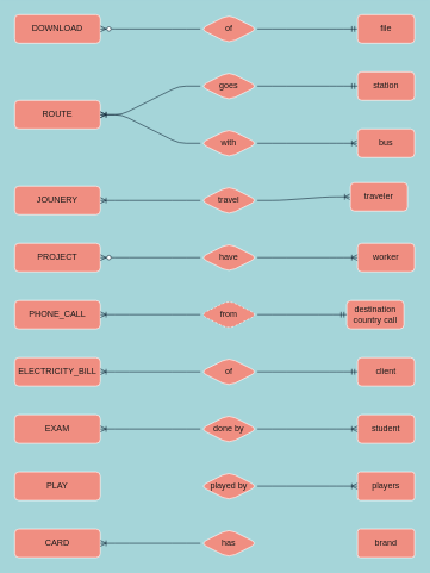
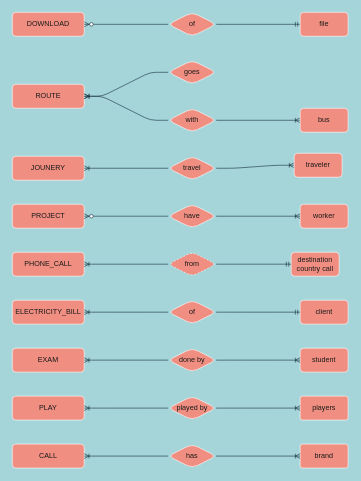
  <mxCell id="0" />
  <mxCell id="1" parent="0" />
  <mxCell id="2" value="DOWNLOAD" style="whiteSpace=wrap;html=1;fillColor=#F08E81;strokeColor=#FFFFFF;fontColor=#1A1A1A;rounded=1;" vertex="1" parent="1"><mxGeometry x="20" y="20" width="120" height="40" as="geometry" /></mxCell>
  <mxCell id="3" value="of" style="rhombus;whiteSpace=wrap;html=1;fillColor=#F08E81;strokeColor=#FFFFFF;fontColor=#1A1A1A;rounded=1;" vertex="1" parent="1"><mxGeometry x="280" y="20" width="80" height="40" as="geometry" /></mxCell>
  <mxCell id="4" value="" style="edgeStyle=entityRelationEdgeStyle;fontSize=12;html=1;endArrow=ERzeroToMany;endFill=1;strokeColor=#182E3E;fontColor=#1A1A1A;rounded=1;labelBackgroundColor=#B0E3E6;" edge="1" parent="1" source="3" target="2"><mxGeometry width="100" height="100" relative="1" as="geometry"><mxPoint x="170" y="260" as="sourcePoint" /><mxPoint x="380" y="140" as="targetPoint" /></mxGeometry></mxCell>
  <mxCell id="5" value="" style="edgeStyle=entityRelationEdgeStyle;fontSize=12;html=1;endArrow=ERmandOne;strokeColor=#182E3E;fontColor=#1A1A1A;rounded=1;labelBackgroundColor=#B0E3E6;" edge="1" parent="1" source="3" target="27"><mxGeometry width="100" height="100" relative="1" as="geometry"><mxPoint x="280" y="240" as="sourcePoint" /><mxPoint x="500" y="40" as="targetPoint" /></mxGeometry></mxCell>
  <mxCell id="6" value="ROUTE" style="whiteSpace=wrap;html=1;fillColor=#F08E81;strokeColor=#FFFFFF;fontColor=#1A1A1A;rounded=1;" vertex="1" parent="1"><mxGeometry x="20" y="140" width="120" height="40" as="geometry" /></mxCell>
  <mxCell id="7" value="goes" style="rhombus;whiteSpace=wrap;html=1;fillColor=#F08E81;strokeColor=#FFFFFF;fontColor=#1A1A1A;rounded=1;" vertex="1" parent="1"><mxGeometry x="280" y="100" width="80" height="40" as="geometry" /></mxCell>
  <mxCell id="8" value="JOUNERY" style="whiteSpace=wrap;html=1;fillColor=#F08E81;strokeColor=#FFFFFF;fontColor=#1A1A1A;rounded=1;" vertex="1" parent="1"><mxGeometry x="20" y="260" width="120" height="40" as="geometry" /></mxCell>
  <mxCell id="9" value="travel" style="rhombus;whiteSpace=wrap;html=1;fillColor=#F08E81;strokeColor=#FFFFFF;fontColor=#1A1A1A;rounded=1;" vertex="1" parent="1"><mxGeometry x="280" y="260" width="80" height="40" as="geometry" /></mxCell>
  <mxCell id="10" value="PROJECT" style="whiteSpace=wrap;html=1;fillColor=#F08E81;strokeColor=#FFFFFF;fontColor=#1A1A1A;rounded=1;" vertex="1" parent="1"><mxGeometry x="20" y="340" width="120" height="40" as="geometry" /></mxCell>
  <mxCell id="11" value="have" style="rhombus;whiteSpace=wrap;html=1;fillColor=#F08E81;strokeColor=#FFFFFF;fontColor=#1A1A1A;rounded=1;" vertex="1" parent="1"><mxGeometry x="280" y="340" width="80" height="40" as="geometry" /></mxCell>
  <mxCell id="12" value="PHONE_CALL" style="whiteSpace=wrap;html=1;fillColor=#F08E81;strokeColor=#FFFFFF;fontColor=#1A1A1A;rounded=1;" vertex="1" parent="1"><mxGeometry x="20" y="420" width="120" height="40" as="geometry" /></mxCell>
  <mxCell id="13" value="from" style="rhombus;whiteSpace=wrap;html=1;fillColor=#F08E81;strokeColor=#FFFFFF;fontColor=#1A1A1A;rounded=1;dashed=1;" vertex="1" parent="1"><mxGeometry x="280" y="420" width="80" height="40" as="geometry" /></mxCell>
  <mxCell id="14" value="ELECTRICITY_BILL" style="whiteSpace=wrap;html=1;fillColor=#F08E81;strokeColor=#FFFFFF;fontColor=#1A1A1A;rounded=1;" vertex="1" parent="1"><mxGeometry x="20" y="500" width="120" height="40" as="geometry" /></mxCell>
  <mxCell id="15" value="of" style="rhombus;whiteSpace=wrap;html=1;fillColor=#F08E81;strokeColor=#FFFFFF;fontColor=#1A1A1A;rounded=1;" vertex="1" parent="1"><mxGeometry x="280" y="500" width="80" height="40" as="geometry" /></mxCell>
  <mxCell id="16" value="EXAM" style="whiteSpace=wrap;html=1;fillColor=#F08E81;strokeColor=#FFFFFF;fontColor=#1A1A1A;rounded=1;" vertex="1" parent="1"><mxGeometry x="20" y="580" width="120" height="40" as="geometry" /></mxCell>
  <mxCell id="17" value="done by" style="rhombus;whiteSpace=wrap;html=1;fillColor=#F08E81;strokeColor=#FFFFFF;fontColor=#1A1A1A;rounded=1;" vertex="1" parent="1"><mxGeometry x="280" y="580" width="80" height="40" as="geometry" /></mxCell>
  <mxCell id="18" value="PLAY" style="whiteSpace=wrap;html=1;fillColor=#F08E81;strokeColor=#FFFFFF;fontColor=#1A1A1A;rounded=1;" vertex="1" parent="1"><mxGeometry x="20" y="660" width="120" height="40" as="geometry" /></mxCell>
  <mxCell id="19" value="played by" style="rhombus;whiteSpace=wrap;html=1;fillColor=#F08E81;strokeColor=#FFFFFF;fontColor=#1A1A1A;rounded=1;" vertex="1" parent="1"><mxGeometry x="280" y="660" width="80" height="40" as="geometry" /></mxCell>
- <mxCell id="20" value="CARD" style="whiteSpace=wrap;html=1;fillColor=#F08E81;strokeColor=#FFFFFF;fontColor=#1A1A1A;rounded=1;" vertex="1" parent="1"><mxGeometry x="20" y="740" width="120" height="40" as="geometry" /></mxCell>
+ <mxCell id="20" value="CALL" style="whiteSpace=wrap;html=1;fillColor=#F08E81;strokeColor=#FFFFFF;fontColor=#1A1A1A;rounded=1;" vertex="1" parent="1"><mxGeometry x="20" y="740" width="120" height="40" as="geometry" /></mxCell>
  <mxCell id="21" value="has" style="rhombus;whiteSpace=wrap;html=1;fillColor=#F08E81;strokeColor=#FFFFFF;fontColor=#1A1A1A;rounded=1;" vertex="1" parent="1"><mxGeometry x="280" y="740" width="80" height="40" as="geometry" /></mxCell>
  <mxCell id="22" value="" style="edgeStyle=entityRelationEdgeStyle;fontSize=12;html=1;endArrow=ERoneToMany;strokeColor=#182E3E;fontColor=#1A1A1A;rounded=1;labelBackgroundColor=#B0E3E6;" edge="1" parent="1" source="7" target="6"><mxGeometry width="100" height="100" relative="1" as="geometry"><mxPoint x="160" y="170" as="sourcePoint" /><mxPoint x="510" y="130" as="targetPoint" /></mxGeometry></mxCell>
  <mxCell id="23" value="" style="edgeStyle=entityRelationEdgeStyle;fontSize=12;html=1;endArrow=ERoneToMany;strokeColor=#182E3E;fontColor=#1A1A1A;rounded=1;labelBackgroundColor=#B0E3E6;" edge="1" parent="1" source="9" target="25"><mxGeometry width="100" height="100" relative="1" as="geometry"><mxPoint x="370" y="210" as="sourcePoint" /><mxPoint x="500" y="280" as="targetPoint" /></mxGeometry></mxCell>
  <mxCell id="24" value="" style="edgeStyle=entityRelationEdgeStyle;fontSize=12;html=1;endArrow=ERoneToMany;strokeColor=#182E3E;fontColor=#1A1A1A;rounded=1;labelBackgroundColor=#B0E3E6;" edge="1" parent="1" source="9" target="8"><mxGeometry width="100" height="100" relative="1" as="geometry"><mxPoint x="290" y="210" as="sourcePoint" /><mxPoint x="150" y="210" as="targetPoint" /></mxGeometry></mxCell>
  <mxCell id="25" value="traveler" style="whiteSpace=wrap;html=1;align=center;fillColor=#F08E81;strokeColor=#FFFFFF;fontColor=#1A1A1A;rounded=1;" vertex="1" parent="1"><mxGeometry x="490" y="255" width="80" height="40" as="geometry" /></mxCell>
- <mxCell id="26" value="station" style="whiteSpace=wrap;html=1;align=center;fillColor=#F08E81;strokeColor=#FFFFFF;fontColor=#1A1A1A;rounded=1;" vertex="1" parent="1"><mxGeometry x="500" y="100" width="80" height="40" as="geometry" /></mxCell>
  <mxCell id="27" value="file" style="whiteSpace=wrap;html=1;align=center;fillColor=#F08E81;strokeColor=#FFFFFF;fontColor=#1A1A1A;rounded=1;" vertex="1" parent="1"><mxGeometry x="500" y="20" width="80" height="40" as="geometry" /></mxCell>
  <mxCell id="28" value="worker" style="whiteSpace=wrap;html=1;align=center;fillColor=#F08E81;strokeColor=#FFFFFF;fontColor=#1A1A1A;rounded=1;" vertex="1" parent="1"><mxGeometry x="500" y="340" width="80" height="40" as="geometry" /></mxCell>
  <mxCell id="29" value="with" style="rhombus;whiteSpace=wrap;html=1;fillColor=#F08E81;strokeColor=#FFFFFF;fontColor=#1A1A1A;rounded=1;" vertex="1" parent="1"><mxGeometry x="280" y="180" width="80" height="40" as="geometry" /></mxCell>
  <mxCell id="30" value="" style="edgeStyle=entityRelationEdgeStyle;fontSize=12;html=1;endArrow=ERoneToMany;strokeColor=#182E3E;fontColor=#1A1A1A;rounded=1;labelBackgroundColor=#B0E3E6;" edge="1" parent="1" source="29" target="32"><mxGeometry width="100" height="100" relative="1" as="geometry"><mxPoint x="280" y="340" as="sourcePoint" /><mxPoint x="500" y="200" as="targetPoint" /></mxGeometry></mxCell>
  <mxCell id="31" value="" style="edgeStyle=entityRelationEdgeStyle;fontSize=12;html=1;endArrow=ERoneToMany;exitX=0;exitY=0.5;exitDx=0;exitDy=0;strokeColor=#182E3E;fontColor=#1A1A1A;rounded=1;labelBackgroundColor=#B0E3E6;" edge="1" parent="1" source="29" target="6"><mxGeometry width="100" height="100" relative="1" as="geometry"><mxPoint x="160" y="250" as="sourcePoint" /><mxPoint x="139.52" y="225.56" as="targetPoint" /></mxGeometry></mxCell>
  <mxCell id="32" value="bus" style="whiteSpace=wrap;html=1;align=center;fillColor=#F08E81;strokeColor=#FFFFFF;fontColor=#1A1A1A;rounded=1;" vertex="1" parent="1"><mxGeometry x="500" y="180" width="80" height="40" as="geometry" /></mxCell>
- <mxCell id="33" value="" style="edgeStyle=entityRelationEdgeStyle;fontSize=12;html=1;endArrow=ERmandOne;strokeColor=#182E3E;fontColor=#1A1A1A;rounded=1;labelBackgroundColor=#B0E3E6;" edge="1" parent="1" source="7" target="26"><mxGeometry width="100" height="100" relative="1" as="geometry"><mxPoint x="280" y="320" as="sourcePoint" /><mxPoint x="380" y="220" as="targetPoint" /></mxGeometry></mxCell>
  <mxCell id="34" value="" style="edgeStyle=entityRelationEdgeStyle;fontSize=12;html=1;endArrow=ERoneToMany;strokeColor=#182E3E;fontColor=#1A1A1A;rounded=1;labelBackgroundColor=#B0E3E6;" edge="1" parent="1" source="11" target="28"><mxGeometry width="100" height="100" relative="1" as="geometry"><mxPoint x="280" y="460" as="sourcePoint" /><mxPoint x="380" y="360" as="targetPoint" /></mxGeometry></mxCell>
  <mxCell id="35" value="" style="edgeStyle=entityRelationEdgeStyle;fontSize=12;html=1;endArrow=ERzeroToMany;endFill=1;strokeColor=#182E3E;fontColor=#1A1A1A;rounded=1;labelBackgroundColor=#B0E3E6;" edge="1" parent="1" source="11" target="10"><mxGeometry width="100" height="100" relative="1" as="geometry"><mxPoint x="100" y="390" as="sourcePoint" /><mxPoint x="380" y="370" as="targetPoint" /></mxGeometry></mxCell>
  <mxCell id="36" value="destination country call" style="whiteSpace=wrap;html=1;align=center;fillColor=#F08E81;strokeColor=#FFFFFF;fontColor=#1A1A1A;rounded=1;" vertex="1" parent="1"><mxGeometry x="485" y="420" width="80" height="40" as="geometry" /></mxCell>
  <mxCell id="37" value="" style="edgeStyle=entityRelationEdgeStyle;fontSize=12;html=1;endArrow=ERmandOne;strokeColor=#182E3E;fontColor=#1A1A1A;rounded=1;labelBackgroundColor=#B0E3E6;" edge="1" parent="1" source="13" target="36"><mxGeometry width="100" height="100" relative="1" as="geometry"><mxPoint x="280" y="660" as="sourcePoint" /><mxPoint x="380" y="560" as="targetPoint" /></mxGeometry></mxCell>
  <mxCell id="38" value="" style="edgeStyle=entityRelationEdgeStyle;fontSize=12;html=1;endArrow=ERoneToMany;strokeColor=#182E3E;fontColor=#1A1A1A;rounded=1;labelBackgroundColor=#B0E3E6;" edge="1" parent="1" source="13" target="12"><mxGeometry width="100" height="100" relative="1" as="geometry"><mxPoint x="150" y="530" as="sourcePoint" /><mxPoint x="380" y="560" as="targetPoint" /></mxGeometry></mxCell>
  <mxCell id="39" value="client" style="whiteSpace=wrap;html=1;align=center;fillColor=#F08E81;strokeColor=#FFFFFF;fontColor=#1A1A1A;rounded=1;" vertex="1" parent="1"><mxGeometry x="500" y="500" width="80" height="40" as="geometry" /></mxCell>
  <mxCell id="40" value="" style="edgeStyle=entityRelationEdgeStyle;fontSize=12;html=1;endArrow=ERoneToMany;strokeColor=#182E3E;fontColor=#1A1A1A;rounded=1;labelBackgroundColor=#B0E3E6;" edge="1" parent="1" source="15" target="14"><mxGeometry width="100" height="100" relative="1" as="geometry"><mxPoint x="180" y="600" as="sourcePoint" /><mxPoint x="380" y="600" as="targetPoint" /></mxGeometry></mxCell>
  <mxCell id="41" value="student" style="whiteSpace=wrap;html=1;align=center;fillColor=#F08E81;strokeColor=#FFFFFF;fontColor=#1A1A1A;rounded=1;" vertex="1" parent="1"><mxGeometry x="500" y="580" width="80" height="40" as="geometry" /></mxCell>
  <mxCell id="42" value="" style="edgeStyle=entityRelationEdgeStyle;fontSize=12;html=1;endArrow=ERmandOne;strokeColor=#182E3E;fontColor=#1A1A1A;rounded=1;labelBackgroundColor=#B0E3E6;" edge="1" parent="1" source="15" target="39"><mxGeometry width="100" height="100" relative="1" as="geometry"><mxPoint x="280" y="600" as="sourcePoint" /><mxPoint x="380" y="500" as="targetPoint" /></mxGeometry></mxCell>
  <mxCell id="43" value="" style="edgeStyle=entityRelationEdgeStyle;fontSize=12;html=1;endArrow=ERoneToMany;strokeColor=#182E3E;fontColor=#1A1A1A;rounded=1;labelBackgroundColor=#B0E3E6;" edge="1" parent="1" source="17" target="41"><mxGeometry width="100" height="100" relative="1" as="geometry"><mxPoint x="280" y="670" as="sourcePoint" /><mxPoint x="380" y="570" as="targetPoint" /></mxGeometry></mxCell>
  <mxCell id="44" value="" style="edgeStyle=entityRelationEdgeStyle;fontSize=12;html=1;endArrow=ERoneToMany;strokeColor=#182E3E;fontColor=#1A1A1A;rounded=1;labelBackgroundColor=#B0E3E6;" edge="1" parent="1" source="17" target="16"><mxGeometry width="100" height="100" relative="1" as="geometry"><mxPoint x="150" y="640" as="sourcePoint" /><mxPoint x="380" y="670" as="targetPoint" /></mxGeometry></mxCell>
  <mxCell id="45" value="players" style="arcSize=10;whiteSpace=wrap;html=1;align=center;strokeColor=#FFFFFF;fontColor=#1A1A1A;fillColor=#F08E81;rounded=1;" vertex="1" parent="1"><mxGeometry x="500" y="660" width="80" height="40" as="geometry" /></mxCell>
  <mxCell id="46" value="" style="edgeStyle=entityRelationEdgeStyle;fontSize=12;html=1;endArrow=ERoneToMany;strokeColor=#182E3E;fontColor=#1A1A1A;rounded=1;labelBackgroundColor=#B0E3E6;" edge="1" parent="1" source="19" target="45"><mxGeometry width="100" height="100" relative="1" as="geometry"><mxPoint x="280" y="690" as="sourcePoint" /><mxPoint x="380" y="590" as="targetPoint" /></mxGeometry></mxCell>
+ <mxCell id="47" value="" style="edgeStyle=entityRelationEdgeStyle;fontSize=12;html=1;endArrow=ERoneToMany;strokeColor=#182E3E;fontColor=#1A1A1A;rounded=1;labelBackgroundColor=#B0E3E6;" edge="1" parent="1" source="19" target="18"><mxGeometry width="100" height="100" relative="1" as="geometry"><mxPoint x="210" y="750" as="sourcePoint" /><mxPoint x="380" y="590" as="targetPoint" /></mxGeometry></mxCell>
  <mxCell id="48" value="brand" style="arcSize=10;whiteSpace=wrap;html=1;align=center;strokeColor=#FFFFFF;fontColor=#1A1A1A;fillColor=#F08E81;rounded=1;" vertex="1" parent="1"><mxGeometry x="500" y="740" width="80" height="40" as="geometry" /></mxCell>
+ <mxCell id="49" value="" style="edgeStyle=entityRelationEdgeStyle;fontSize=12;html=1;endArrow=ERoneToMany;strokeColor=#182E3E;fontColor=#1A1A1A;rounded=1;labelBackgroundColor=#B0E3E6;" edge="1" parent="1" source="21" target="48"><mxGeometry width="100" height="100" relative="1" as="geometry"><mxPoint x="280" y="840" as="sourcePoint" /><mxPoint x="380" y="740" as="targetPoint" /></mxGeometry></mxCell>
  <mxCell id="50" value="" style="edgeStyle=entityRelationEdgeStyle;fontSize=12;html=1;endArrow=ERoneToMany;strokeColor=#182E3E;fontColor=#1A1A1A;rounded=1;labelBackgroundColor=#B0E3E6;" edge="1" parent="1" source="21" target="20"><mxGeometry width="100" height="100" relative="1" as="geometry"><mxPoint x="170" y="830" as="sourcePoint" /><mxPoint x="190" y="780" as="targetPoint" /></mxGeometry></mxCell>
